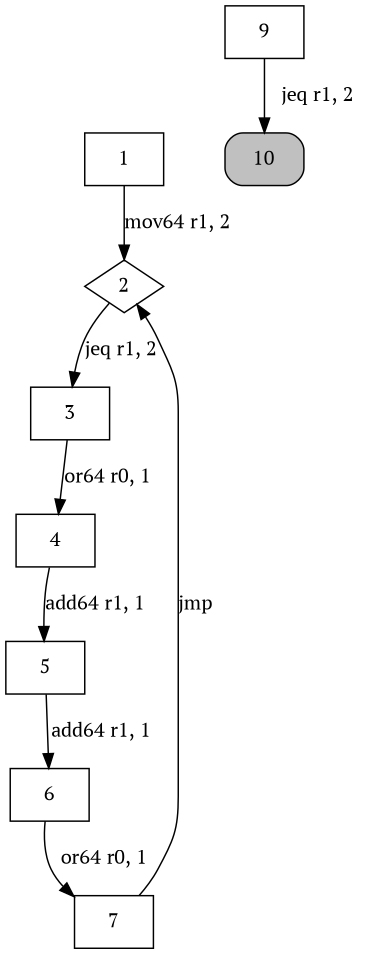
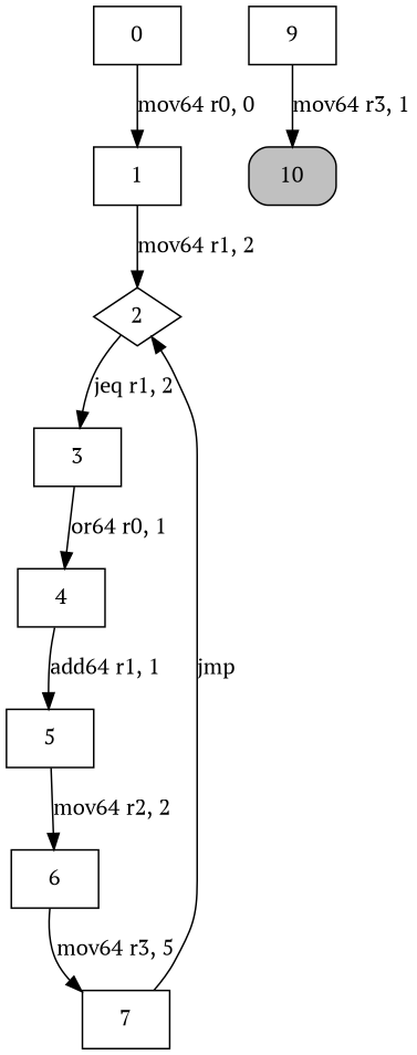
  digraph {
    fontname="PT Serif"
    node [fontname="PT Serif" shape=box]
    edge [fontname="PT Serif"]
+   0
    1
    2 [shape=diamond]
    3
    4
    5
    10 [fillcolor=grey style="rounded,filled"]
    9
    6
    7
+   0 -> 1 [label="mov64 r0, 0"]
    1 -> 2 [label="mov64 r1, 2"]
    2 -> 3 [label="jeq r1, 2"]
    3 -> 4 [label="or64 r0, 1"]
    4 -> 5 [label="add64 r1, 1"]
-   5 -> 6 [label="add64 r1, 1"]
-   9 -> 10 [label="jeq r1, 2"]
-   6 -> 7 [label="or64 r0, 1"]
+   5 -> 6 [label="mov64 r2, 2"]
+   9 -> 10 [label="mov64 r3, 1"]
+   6 -> 7 [label="mov64 r3, 5"]
    7 -> 2 [label=jmp]
  }
